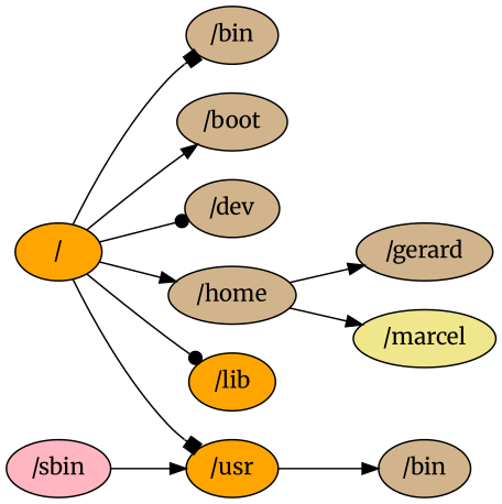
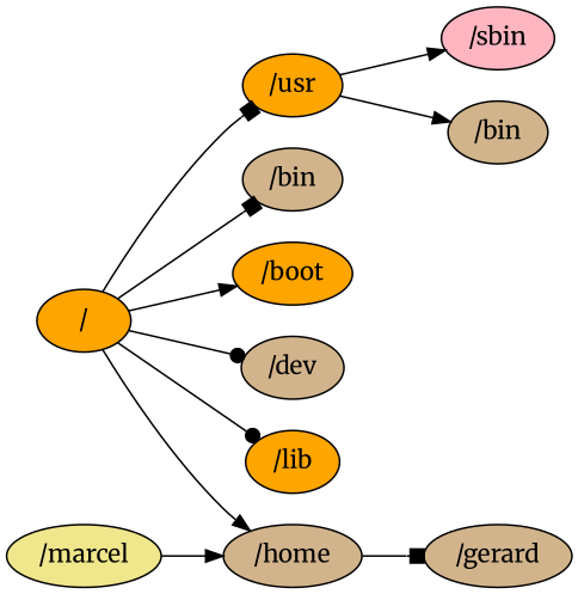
  digraph {
    fontname=Merriweather
    rankdir=LR
    node [fillcolor=tan fontname=Merriweather style=filled]
    edge [arrowhead=normal fontname=Merriweather]
    n1 [fillcolor=orange label="/"]
    n2 [label="/bin"]
-   n3 [label="/boot"]
+   n3 [fillcolor=orange label="/boot"]
    n4 [label="/dev"]
    n5 [label="/home"]
    n6 [fillcolor=orange label="/lib"]
    n7 [fillcolor=orange label="/usr"]
    n8 [label="/gerard"]
    n9 [fillcolor=khaki label="/marcel"]
    n10 [label="/bin"]
    n11 [fillcolor=lightpink label="/sbin"]
    n1 -> n2 [arrowhead=box]
    n1 -> n3
    n1 -> n4 [arrowhead=dot]
    n1 -> n5
    n1 -> n6 [arrowhead=dot]
    n1 -> n7 [arrowhead=box]
-   n5 -> n8
-   n5 -> n9
+   n5 -> n8 [arrowhead=box]
+   n9 -> n5
    n7 -> n10
-   n11 -> n7
+   n7 -> n11
  }
